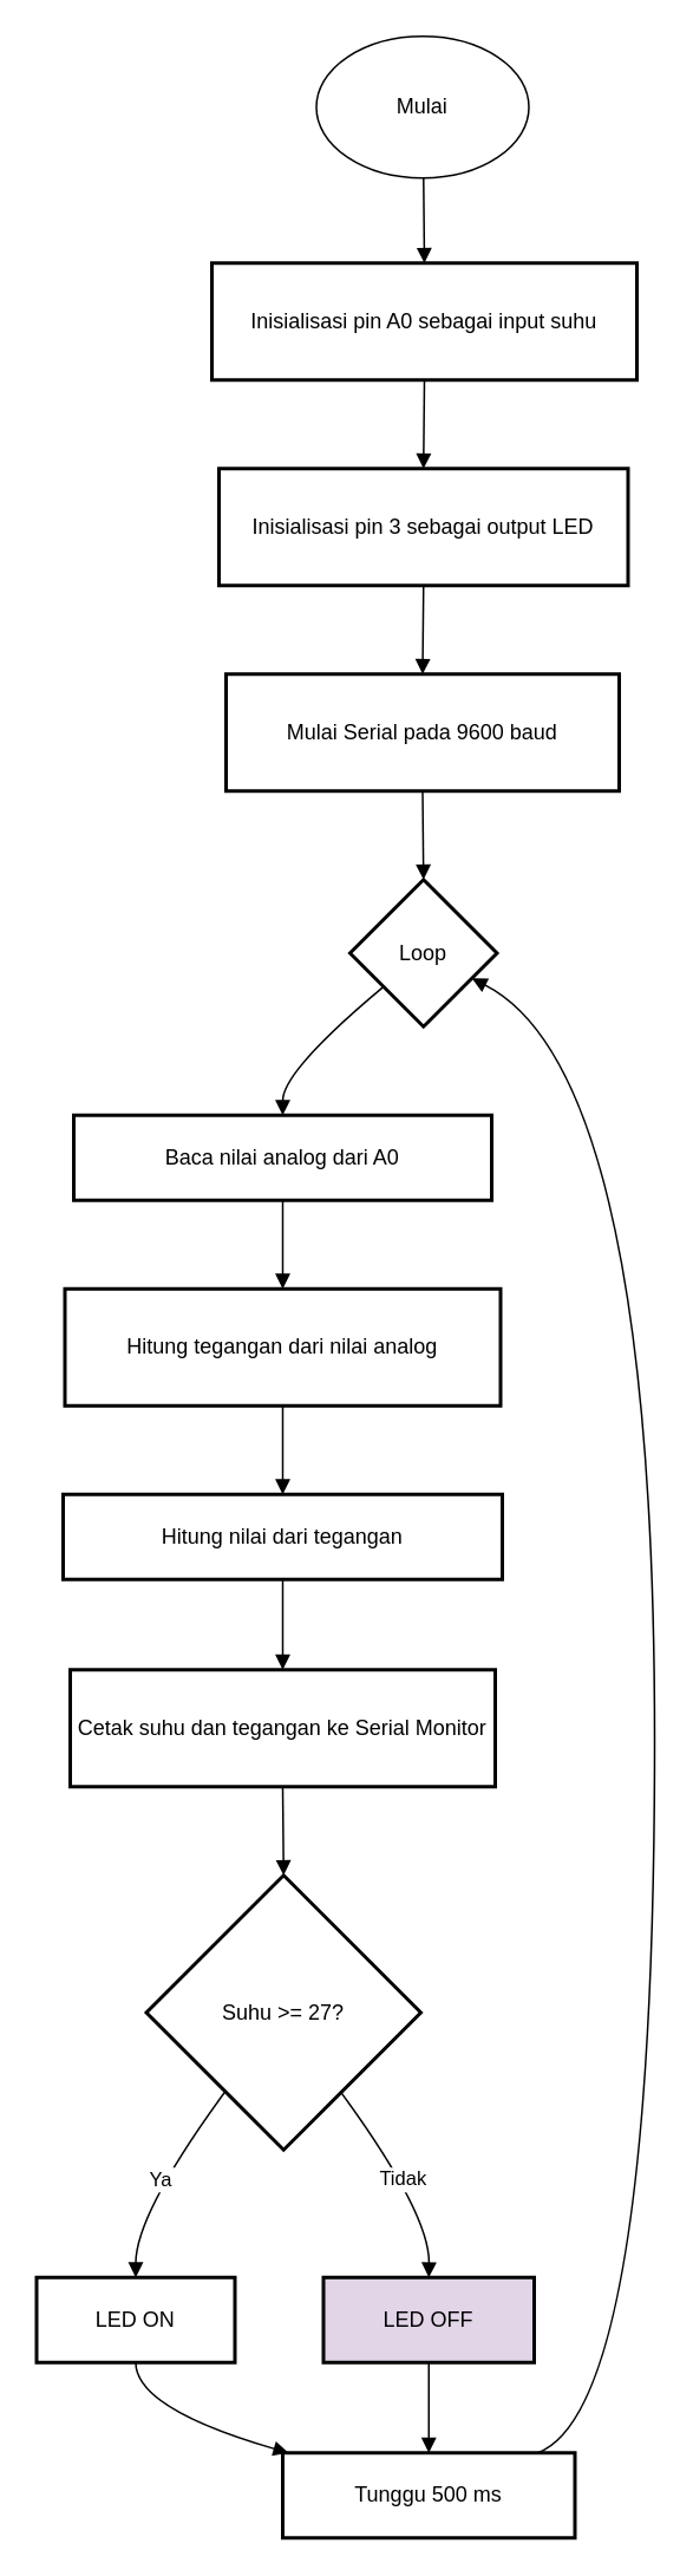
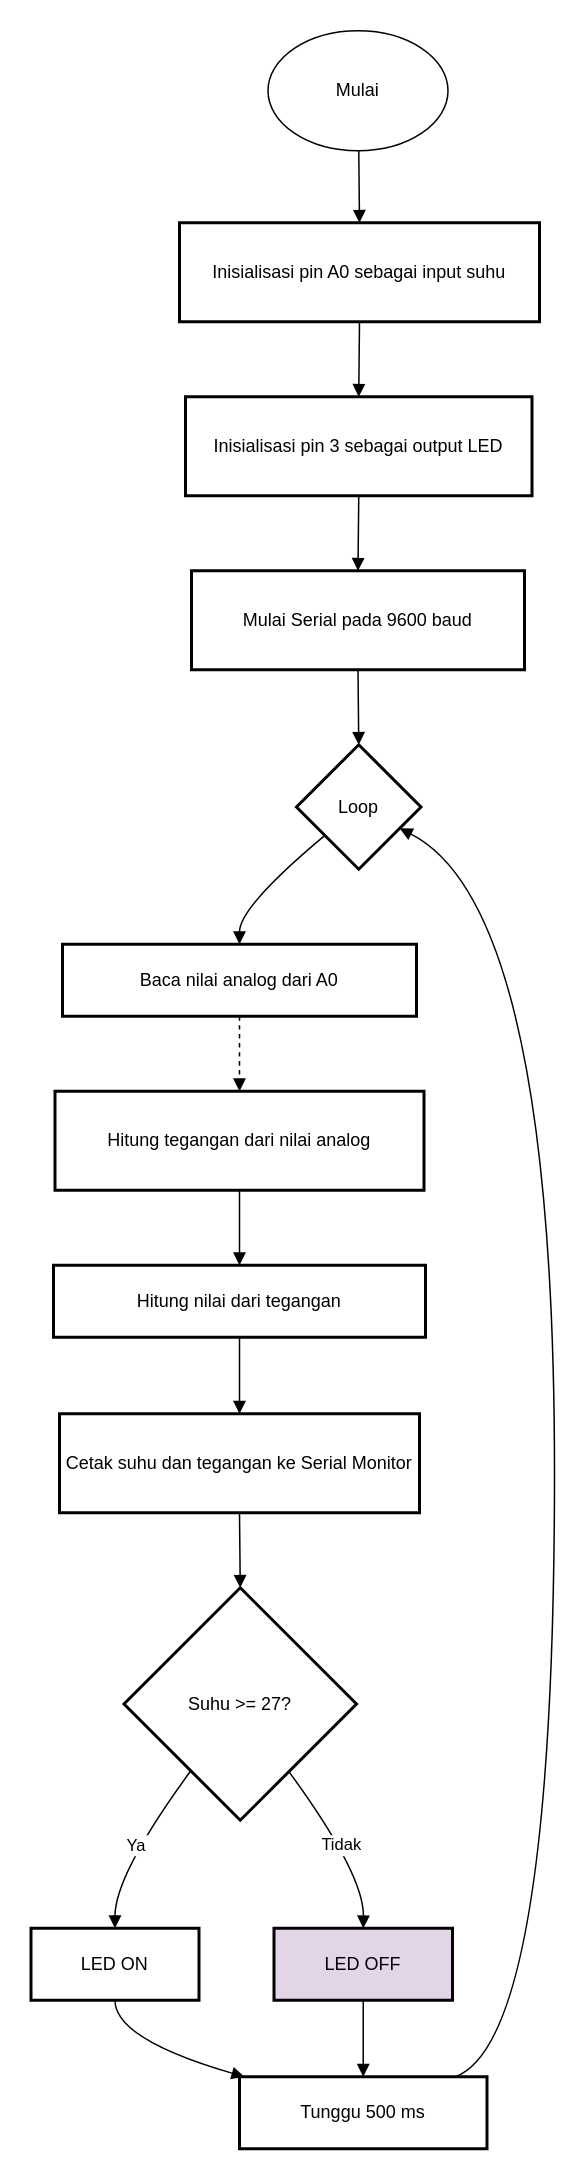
  <mxCell id="0" />
  <mxCell id="1" parent="0" />
  <mxCell id="2" value="Inisialisasi pin A0 sebagai input suhu" style="whiteSpace=wrap;strokeWidth=2;" vertex="1" parent="1"><mxGeometry x="119" y="148" width="240" height="66" as="geometry" /></mxCell>
  <mxCell id="3" value="Inisialisasi pin 3 sebagai output LED" style="whiteSpace=wrap;strokeWidth=2;" vertex="1" parent="1"><mxGeometry x="123" y="264" width="231" height="66" as="geometry" /></mxCell>
  <mxCell id="4" value="Mulai Serial pada 9600 baud" style="whiteSpace=wrap;strokeWidth=2;" vertex="1" parent="1"><mxGeometry x="127" y="380" width="222" height="66" as="geometry" /></mxCell>
  <mxCell id="5" value="Loop" style="rhombus;strokeWidth=2;whiteSpace=wrap;" vertex="1" parent="1"><mxGeometry x="197" y="496" width="83" height="83" as="geometry" /></mxCell>
  <mxCell id="6" value="Baca nilai analog dari A0" style="whiteSpace=wrap;strokeWidth=2;" vertex="1" parent="1"><mxGeometry x="41" y="629" width="236" height="48" as="geometry" /></mxCell>
  <mxCell id="7" value="Hitung tegangan dari nilai analog" style="whiteSpace=wrap;strokeWidth=2;" vertex="1" parent="1"><mxGeometry x="36" y="727" width="246" height="66" as="geometry" /></mxCell>
  <mxCell id="8" value="Hitung nilai dari tegangan" style="whiteSpace=wrap;strokeWidth=2;" vertex="1" parent="1"><mxGeometry x="35" y="843" width="248" height="48" as="geometry" /></mxCell>
  <mxCell id="9" value="Cetak suhu dan tegangan ke Serial Monitor" style="whiteSpace=wrap;strokeWidth=2;" vertex="1" parent="1"><mxGeometry x="39" y="942" width="240" height="66" as="geometry" /></mxCell>
  <mxCell id="10" value="Suhu &gt;= 27?" style="rhombus;strokeWidth=2;whiteSpace=wrap;" vertex="1" parent="1"><mxGeometry x="82" y="1058" width="155" height="155" as="geometry" /></mxCell>
  <mxCell id="11" value="LED ON" style="whiteSpace=wrap;strokeWidth=2;" vertex="1" parent="1"><mxGeometry x="20" y="1285" width="112" height="48" as="geometry" /></mxCell>
  <mxCell id="12" value="LED OFF" style="whiteSpace=wrap;strokeWidth=2;fillColor=#e1d5e7;" vertex="1" parent="1"><mxGeometry x="182" y="1285" width="119" height="48" as="geometry" /></mxCell>
  <mxCell id="13" value="Tunggu 500 ms" style="whiteSpace=wrap;strokeWidth=2;" vertex="1" parent="1"><mxGeometry x="159" y="1384" width="165" height="48" as="geometry" /></mxCell>
  <mxCell id="14" value="" style="curved=1;startArrow=none;endArrow=block;exitX=0.5;exitY=1.01;entryX=0.5;entryY=0.01;rounded=0;" edge="1" parent="1" target="2"><mxGeometry relative="1" as="geometry"><Array as="points" /><mxPoint x="238.5" y="98" as="sourcePoint" /></mxGeometry></mxCell>
  <mxCell id="15" value="" style="curved=1;startArrow=none;endArrow=block;exitX=0.5;exitY=1.01;entryX=0.5;entryY=0.01;rounded=0;" edge="1" parent="1" source="2" target="3"><mxGeometry relative="1" as="geometry"><Array as="points" /></mxGeometry></mxCell>
  <mxCell id="16" value="" style="curved=1;startArrow=none;endArrow=block;exitX=0.5;exitY=1.01;entryX=0.5;entryY=0.01;rounded=0;" edge="1" parent="1" source="3" target="4"><mxGeometry relative="1" as="geometry"><Array as="points" /></mxGeometry></mxCell>
  <mxCell id="17" value="" style="curved=1;startArrow=none;endArrow=block;exitX=0.5;exitY=1.01;entryX=0.5;entryY=0;rounded=0;" edge="1" parent="1" source="4" target="5"><mxGeometry relative="1" as="geometry"><Array as="points" /></mxGeometry></mxCell>
  <mxCell id="18" value="" style="curved=1;startArrow=none;endArrow=block;exitX=0;exitY=0.92;entryX=0.5;entryY=0;rounded=0;" edge="1" parent="1" source="5" target="6"><mxGeometry relative="1" as="geometry"><Array as="points"><mxPoint x="159" y="604" /></Array></mxGeometry></mxCell>
- <mxCell id="19" value="" style="curved=1;startArrow=none;endArrow=block;exitX=0.5;exitY=1.01;entryX=0.5;entryY=0.01;rounded=0;" edge="1" parent="1" source="6" target="7"><mxGeometry relative="1" as="geometry"><Array as="points" /></mxGeometry></mxCell>
+ <mxCell id="19" value="" style="curved=1;startArrow=none;endArrow=block;exitX=0.5;exitY=1.01;entryX=0.5;entryY=0.01;rounded=0;dashed=1;" edge="1" parent="1" source="6" target="7"><mxGeometry relative="1" as="geometry"><Array as="points" /></mxGeometry></mxCell>
  <mxCell id="20" value="" style="curved=1;startArrow=none;endArrow=block;exitX=0.5;exitY=1.01;entryX=0.5;entryY=0.01;rounded=0;" edge="1" parent="1" source="7" target="8"><mxGeometry relative="1" as="geometry"><Array as="points" /></mxGeometry></mxCell>
  <mxCell id="21" value="" style="curved=1;startArrow=none;endArrow=block;exitX=0.5;exitY=1.02;entryX=0.5;entryY=0;rounded=0;" edge="1" parent="1" source="8" target="9"><mxGeometry relative="1" as="geometry"><Array as="points" /></mxGeometry></mxCell>
  <mxCell id="22" value="" style="curved=1;startArrow=none;endArrow=block;exitX=0.5;exitY=1;entryX=0.5;entryY=0;rounded=0;" edge="1" parent="1" source="9" target="10"><mxGeometry relative="1" as="geometry"><Array as="points" /></mxGeometry></mxCell>
  <mxCell id="23" value="Ya" style="curved=1;startArrow=none;endArrow=block;exitX=0.13;exitY=1;entryX=0.5;entryY=0.01;rounded=0;" edge="1" parent="1" source="10" target="11"><mxGeometry relative="1" as="geometry"><Array as="points"><mxPoint x="76" y="1249" /></Array></mxGeometry></mxCell>
  <mxCell id="24" value="Tidak" style="curved=1;startArrow=none;endArrow=block;exitX=0.86;exitY=1;entryX=0.5;entryY=0.01;rounded=0;" edge="1" parent="1" source="10" target="12"><mxGeometry relative="1" as="geometry"><Array as="points"><mxPoint x="242" y="1249" /></Array></mxGeometry></mxCell>
  <mxCell id="25" value="" style="curved=1;startArrow=none;endArrow=block;exitX=0.5;exitY=1.01;entryX=0.01;entryY=-0.01;rounded=0;" edge="1" parent="1" source="11" target="13"><mxGeometry relative="1" as="geometry"><Array as="points"><mxPoint x="76" y="1359" /></Array></mxGeometry></mxCell>
  <mxCell id="26" value="" style="curved=1;startArrow=none;endArrow=block;exitX=0.5;exitY=1.01;entryX=0.5;entryY=-0.01;rounded=0;" edge="1" parent="1" source="12" target="13"><mxGeometry relative="1" as="geometry"><Array as="points" /></mxGeometry></mxCell>
  <mxCell id="27" value="" style="curved=1;startArrow=none;endArrow=block;exitX=0.88;exitY=-0.01;entryX=1;entryY=0.76;rounded=0;" edge="1" parent="1" source="13" target="5"><mxGeometry relative="1" as="geometry"><Array as="points"><mxPoint x="369" y="1359" /><mxPoint x="369" y="604" /></Array></mxGeometry></mxCell>
  <mxCell id="28" value="Mulai" style="ellipse;whiteSpace=wrap;html=1;" vertex="1" parent="1"><mxGeometry x="178" y="20" width="120" height="80" as="geometry" /></mxCell>
